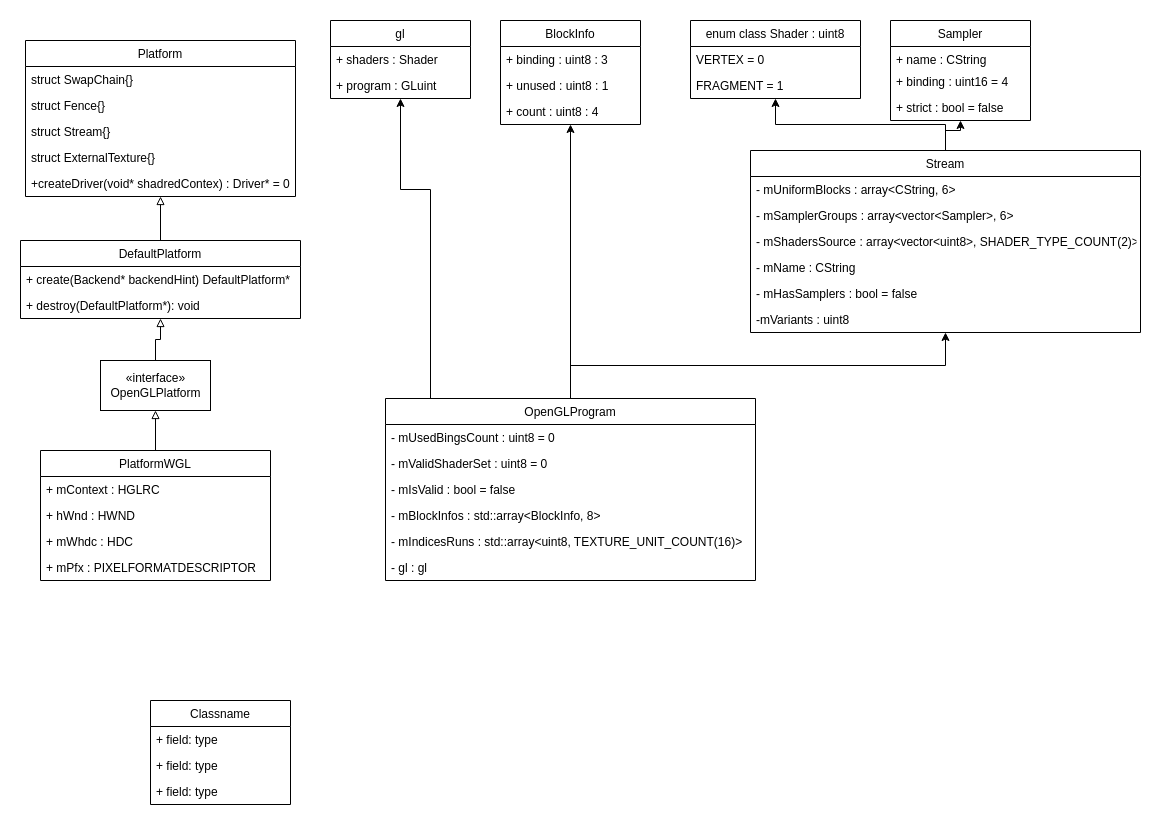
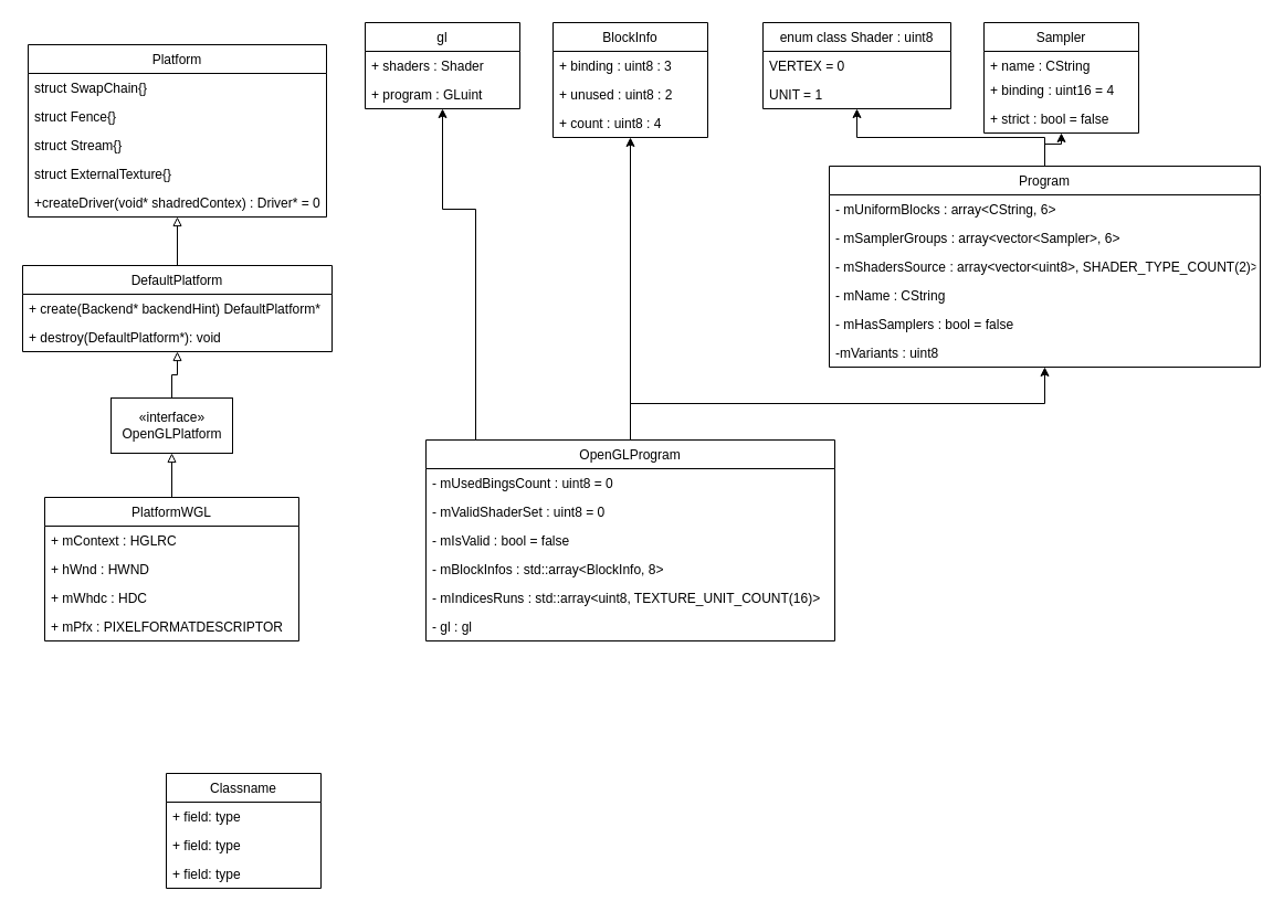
  <mxCell id="0" />
  <mxCell id="1" parent="0" />
  <mxCell id="2" value="Platform" style="swimlane;fontStyle=0;childLayout=stackLayout;horizontal=1;startSize=26;fillColor=none;horizontalStack=0;resizeParent=1;resizeParentMax=0;resizeLast=0;collapsible=1;marginBottom=0;" parent="1" vertex="1"><mxGeometry x="25" y="40" width="270" height="156" as="geometry" /></mxCell>
  <mxCell id="3" value="struct SwapChain{}" style="text;strokeColor=none;fillColor=none;align=left;verticalAlign=top;spacingLeft=4;spacingRight=4;overflow=hidden;rotatable=0;points=[[0,0.5],[1,0.5]];portConstraint=eastwest;" parent="2" vertex="1"><mxGeometry y="26" width="270" height="26" as="geometry" /></mxCell>
  <mxCell id="4" value="struct Fence{}" style="text;strokeColor=none;fillColor=none;align=left;verticalAlign=top;spacingLeft=4;spacingRight=4;overflow=hidden;rotatable=0;points=[[0,0.5],[1,0.5]];portConstraint=eastwest;" parent="2" vertex="1"><mxGeometry y="52" width="270" height="26" as="geometry" /></mxCell>
  <mxCell id="5" value="struct Stream{}" style="text;strokeColor=none;fillColor=none;align=left;verticalAlign=top;spacingLeft=4;spacingRight=4;overflow=hidden;rotatable=0;points=[[0,0.5],[1,0.5]];portConstraint=eastwest;" parent="2" vertex="1"><mxGeometry y="78" width="270" height="26" as="geometry" /></mxCell>
  <mxCell id="6" value="struct ExternalTexture{}" style="text;strokeColor=none;fillColor=none;align=left;verticalAlign=top;spacingLeft=4;spacingRight=4;overflow=hidden;rotatable=0;points=[[0,0.5],[1,0.5]];portConstraint=eastwest;" parent="2" vertex="1"><mxGeometry y="104" width="270" height="26" as="geometry" /></mxCell>
  <mxCell id="7" value="+createDriver(void* shadredContex) : Driver* = 0" style="text;strokeColor=none;fillColor=none;align=left;verticalAlign=top;spacingLeft=4;spacingRight=4;overflow=hidden;rotatable=0;points=[[0,0.5],[1,0.5]];portConstraint=eastwest;" parent="2" vertex="1"><mxGeometry y="130" width="270" height="26" as="geometry" /></mxCell>
  <mxCell id="8" style="edgeStyle=orthogonalEdgeStyle;rounded=0;orthogonalLoop=1;jettySize=auto;html=1;endArrow=block;endFill=0;" parent="1" source="9" target="2" edge="1"><mxGeometry relative="1" as="geometry" /></mxCell>
  <mxCell id="9" value="DefaultPlatform" style="swimlane;fontStyle=0;childLayout=stackLayout;horizontal=1;startSize=26;fillColor=none;horizontalStack=0;resizeParent=1;resizeParentMax=0;resizeLast=0;collapsible=1;marginBottom=0;" parent="1" vertex="1"><mxGeometry x="20" y="240" width="280" height="78" as="geometry" /></mxCell>
  <mxCell id="10" value="+ create(Backend* backendHint) DefaultPlatform*" style="text;strokeColor=none;fillColor=none;align=left;verticalAlign=top;spacingLeft=4;spacingRight=4;overflow=hidden;rotatable=0;points=[[0,0.5],[1,0.5]];portConstraint=eastwest;" parent="9" vertex="1"><mxGeometry y="26" width="280" height="26" as="geometry" /></mxCell>
  <mxCell id="11" value="+ destroy(DefaultPlatform*): void" style="text;strokeColor=none;fillColor=none;align=left;verticalAlign=top;spacingLeft=4;spacingRight=4;overflow=hidden;rotatable=0;points=[[0,0.5],[1,0.5]];portConstraint=eastwest;" parent="9" vertex="1"><mxGeometry y="52" width="280" height="26" as="geometry" /></mxCell>
  <mxCell id="12" style="edgeStyle=orthogonalEdgeStyle;rounded=0;orthogonalLoop=1;jettySize=auto;html=1;endArrow=block;endFill=0;" parent="1" source="13" target="9" edge="1"><mxGeometry relative="1" as="geometry" /></mxCell>
  <mxCell id="13" value="«interface»&lt;br&gt;OpenGLPlatform" style="html=1;" parent="1" vertex="1"><mxGeometry x="100" y="360" width="110" height="50" as="geometry" /></mxCell>
  <mxCell id="14" value="" style="edgeStyle=orthogonalEdgeStyle;rounded=0;orthogonalLoop=1;jettySize=auto;html=1;endArrow=block;endFill=0;" parent="1" source="15" target="13" edge="1"><mxGeometry relative="1" as="geometry" /></mxCell>
  <mxCell id="15" value="PlatformWGL" style="swimlane;fontStyle=0;childLayout=stackLayout;horizontal=1;startSize=26;fillColor=none;horizontalStack=0;resizeParent=1;resizeParentMax=0;resizeLast=0;collapsible=1;marginBottom=0;" parent="1" vertex="1"><mxGeometry x="40" y="450" width="230" height="130" as="geometry" /></mxCell>
  <mxCell id="16" value="+ mContext : HGLRC" style="text;strokeColor=none;fillColor=none;align=left;verticalAlign=top;spacingLeft=4;spacingRight=4;overflow=hidden;rotatable=0;points=[[0,0.5],[1,0.5]];portConstraint=eastwest;" parent="15" vertex="1"><mxGeometry y="26" width="230" height="26" as="geometry" /></mxCell>
  <mxCell id="17" value="+ hWnd : HWND" style="text;strokeColor=none;fillColor=none;align=left;verticalAlign=top;spacingLeft=4;spacingRight=4;overflow=hidden;rotatable=0;points=[[0,0.5],[1,0.5]];portConstraint=eastwest;" parent="15" vertex="1"><mxGeometry y="52" width="230" height="26" as="geometry" /></mxCell>
  <mxCell id="18" value="+ mWhdc : HDC" style="text;strokeColor=none;fillColor=none;align=left;verticalAlign=top;spacingLeft=4;spacingRight=4;overflow=hidden;rotatable=0;points=[[0,0.5],[1,0.5]];portConstraint=eastwest;" parent="15" vertex="1"><mxGeometry y="78" width="230" height="26" as="geometry" /></mxCell>
  <mxCell id="19" value="+ mPfx : PIXELFORMATDESCRIPTOR" style="text;strokeColor=none;fillColor=none;align=left;verticalAlign=top;spacingLeft=4;spacingRight=4;overflow=hidden;rotatable=0;points=[[0,0.5],[1,0.5]];portConstraint=eastwest;" parent="15" vertex="1"><mxGeometry y="104" width="230" height="26" as="geometry" /></mxCell>
  <mxCell id="20" style="edgeStyle=orthogonalEdgeStyle;rounded=0;orthogonalLoop=1;jettySize=auto;html=1;" edge="1" parent="1" source="23" target="30"><mxGeometry relative="1" as="geometry"><Array as="points"><mxPoint x="430" y="189" /><mxPoint x="400" y="189" /></Array></mxGeometry></mxCell>
  <mxCell id="21" style="edgeStyle=orthogonalEdgeStyle;rounded=0;orthogonalLoop=1;jettySize=auto;html=1;" edge="1" parent="1" source="23" target="33"><mxGeometry relative="1" as="geometry" /></mxCell>
  <mxCell id="22" style="edgeStyle=orthogonalEdgeStyle;rounded=0;orthogonalLoop=1;jettySize=auto;html=1;" edge="1" parent="1" source="23" target="43"><mxGeometry relative="1" as="geometry" /></mxCell>
  <mxCell id="23" value="OpenGLProgram" style="swimlane;fontStyle=0;childLayout=stackLayout;horizontal=1;startSize=26;fillColor=none;horizontalStack=0;resizeParent=1;resizeParentMax=0;resizeLast=0;collapsible=1;marginBottom=0;" vertex="1" parent="1"><mxGeometry x="385" y="398" width="370" height="182" as="geometry" /></mxCell>
  <mxCell id="24" value="- mUsedBingsCount : uint8 = 0" style="text;strokeColor=none;fillColor=none;align=left;verticalAlign=top;spacingLeft=4;spacingRight=4;overflow=hidden;rotatable=0;points=[[0,0.5],[1,0.5]];portConstraint=eastwest;" vertex="1" parent="23"><mxGeometry y="26" width="370" height="26" as="geometry" /></mxCell>
  <mxCell id="25" value="- mValidShaderSet : uint8 = 0" style="text;strokeColor=none;fillColor=none;align=left;verticalAlign=top;spacingLeft=4;spacingRight=4;overflow=hidden;rotatable=0;points=[[0,0.5],[1,0.5]];portConstraint=eastwest;" vertex="1" parent="23"><mxGeometry y="52" width="370" height="26" as="geometry" /></mxCell>
  <mxCell id="26" value="- mIsValid : bool = false" style="text;strokeColor=none;fillColor=none;align=left;verticalAlign=top;spacingLeft=4;spacingRight=4;overflow=hidden;rotatable=0;points=[[0,0.5],[1,0.5]];portConstraint=eastwest;" vertex="1" parent="23"><mxGeometry y="78" width="370" height="26" as="geometry" /></mxCell>
  <mxCell id="27" value="- mBlockInfos : std::array&lt;BlockInfo, 8&gt; " style="text;strokeColor=none;fillColor=none;align=left;verticalAlign=top;spacingLeft=4;spacingRight=4;overflow=hidden;rotatable=0;points=[[0,0.5],[1,0.5]];portConstraint=eastwest;" vertex="1" parent="23"><mxGeometry y="104" width="370" height="26" as="geometry" /></mxCell>
  <mxCell id="28" value="- mIndicesRuns : std::array&lt;uint8, TEXTURE_UNIT_COUNT(16)&gt;" style="text;strokeColor=none;fillColor=none;align=left;verticalAlign=top;spacingLeft=4;spacingRight=4;overflow=hidden;rotatable=0;points=[[0,0.5],[1,0.5]];portConstraint=eastwest;" vertex="1" parent="23"><mxGeometry y="130" width="370" height="26" as="geometry" /></mxCell>
  <mxCell id="29" value="- gl : gl" style="text;strokeColor=none;fillColor=none;align=left;verticalAlign=top;spacingLeft=4;spacingRight=4;overflow=hidden;rotatable=0;points=[[0,0.5],[1,0.5]];portConstraint=eastwest;" vertex="1" parent="23"><mxGeometry y="156" width="370" height="26" as="geometry" /></mxCell>
  <mxCell id="30" value="gl" style="swimlane;fontStyle=0;childLayout=stackLayout;horizontal=1;startSize=26;fillColor=none;horizontalStack=0;resizeParent=1;resizeParentMax=0;resizeLast=0;collapsible=1;marginBottom=0;" vertex="1" parent="1"><mxGeometry x="330" y="20" width="140" height="78" as="geometry" /></mxCell>
  <mxCell id="31" value="+ shaders : Shader" style="text;strokeColor=none;fillColor=none;align=left;verticalAlign=top;spacingLeft=4;spacingRight=4;overflow=hidden;rotatable=0;points=[[0,0.5],[1,0.5]];portConstraint=eastwest;" vertex="1" parent="30"><mxGeometry y="26" width="140" height="26" as="geometry" /></mxCell>
  <mxCell id="32" value="+ program : GLuint" style="text;strokeColor=none;fillColor=none;align=left;verticalAlign=top;spacingLeft=4;spacingRight=4;overflow=hidden;rotatable=0;points=[[0,0.5],[1,0.5]];portConstraint=eastwest;" vertex="1" parent="30"><mxGeometry y="52" width="140" height="26" as="geometry" /></mxCell>
  <mxCell id="33" value="BlockInfo" style="swimlane;fontStyle=0;childLayout=stackLayout;horizontal=1;startSize=26;fillColor=none;horizontalStack=0;resizeParent=1;resizeParentMax=0;resizeLast=0;collapsible=1;marginBottom=0;" vertex="1" parent="1"><mxGeometry x="500" y="20" width="140" height="104" as="geometry" /></mxCell>
  <mxCell id="34" value="+ binding : uint8 : 3" style="text;strokeColor=none;fillColor=none;align=left;verticalAlign=top;spacingLeft=4;spacingRight=4;overflow=hidden;rotatable=0;points=[[0,0.5],[1,0.5]];portConstraint=eastwest;" vertex="1" parent="33"><mxGeometry y="26" width="140" height="26" as="geometry" /></mxCell>
- <mxCell id="35" value="+ unused : uint8 : 1" style="text;strokeColor=none;fillColor=none;align=left;verticalAlign=top;spacingLeft=4;spacingRight=4;overflow=hidden;rotatable=0;points=[[0,0.5],[1,0.5]];portConstraint=eastwest;" vertex="1" parent="33"><mxGeometry y="52" width="140" height="26" as="geometry" /></mxCell>
+ <mxCell id="35" value="+ unused : uint8 : 2" style="text;strokeColor=none;fillColor=none;align=left;verticalAlign=top;spacingLeft=4;spacingRight=4;overflow=hidden;rotatable=0;points=[[0,0.5],[1,0.5]];portConstraint=eastwest;" vertex="1" parent="33"><mxGeometry y="52" width="140" height="26" as="geometry" /></mxCell>
  <mxCell id="36" value="+ count : uint8 : 4" style="text;strokeColor=none;fillColor=none;align=left;verticalAlign=top;spacingLeft=4;spacingRight=4;overflow=hidden;rotatable=0;points=[[0,0.5],[1,0.5]];portConstraint=eastwest;" vertex="1" parent="33"><mxGeometry y="78" width="140" height="26" as="geometry" /></mxCell>
  <mxCell id="37" value="Sampler" style="swimlane;fontStyle=0;childLayout=stackLayout;horizontal=1;startSize=26;fillColor=none;horizontalStack=0;resizeParent=1;resizeParentMax=0;resizeLast=0;collapsible=1;marginBottom=0;" vertex="1" parent="1"><mxGeometry x="890" y="20" width="140" height="100" as="geometry" /></mxCell>
  <mxCell id="38" value="+ name : CString" style="text;strokeColor=none;fillColor=none;align=left;verticalAlign=top;spacingLeft=4;spacingRight=4;overflow=hidden;rotatable=0;points=[[0,0.5],[1,0.5]];portConstraint=eastwest;" vertex="1" parent="37"><mxGeometry y="26" width="140" height="22" as="geometry" /></mxCell>
  <mxCell id="39" value="+ binding : uint16 = 4" style="text;strokeColor=none;fillColor=none;align=left;verticalAlign=top;spacingLeft=4;spacingRight=4;overflow=hidden;rotatable=0;points=[[0,0.5],[1,0.5]];portConstraint=eastwest;" vertex="1" parent="37"><mxGeometry y="48" width="140" height="26" as="geometry" /></mxCell>
  <mxCell id="40" value="+ strict : bool = false" style="text;strokeColor=none;fillColor=none;align=left;verticalAlign=top;spacingLeft=4;spacingRight=4;overflow=hidden;rotatable=0;points=[[0,0.5],[1,0.5]];portConstraint=eastwest;" vertex="1" parent="37"><mxGeometry y="74" width="140" height="26" as="geometry" /></mxCell>
  <mxCell id="41" style="edgeStyle=orthogonalEdgeStyle;rounded=0;orthogonalLoop=1;jettySize=auto;html=1;" edge="1" parent="1" source="43" target="50"><mxGeometry relative="1" as="geometry" /></mxCell>
  <mxCell id="42" style="edgeStyle=orthogonalEdgeStyle;rounded=0;orthogonalLoop=1;jettySize=auto;html=1;" edge="1" parent="1" source="43" target="37"><mxGeometry relative="1" as="geometry" /></mxCell>
- <mxCell id="43" value="Stream" style="swimlane;fontStyle=0;childLayout=stackLayout;horizontal=1;startSize=26;fillColor=none;horizontalStack=0;resizeParent=1;resizeParentMax=0;resizeLast=0;collapsible=1;marginBottom=0;" vertex="1" parent="1"><mxGeometry x="750" y="150" width="390" height="182" as="geometry" /></mxCell>
+ <mxCell id="43" value="Program" style="swimlane;fontStyle=0;childLayout=stackLayout;horizontal=1;startSize=26;fillColor=none;horizontalStack=0;resizeParent=1;resizeParentMax=0;resizeLast=0;collapsible=1;marginBottom=0;" vertex="1" parent="1"><mxGeometry x="750" y="150" width="390" height="182" as="geometry" /></mxCell>
  <mxCell id="44" value="- mUniformBlocks : array&lt;CString, 6&gt;" style="text;strokeColor=none;fillColor=none;align=left;verticalAlign=top;spacingLeft=4;spacingRight=4;overflow=hidden;rotatable=0;points=[[0,0.5],[1,0.5]];portConstraint=eastwest;" vertex="1" parent="43"><mxGeometry y="26" width="390" height="26" as="geometry" /></mxCell>
  <mxCell id="45" value="- mSamplerGroups : array&lt;vector&lt;Sampler&gt;, 6&gt;" style="text;strokeColor=none;fillColor=none;align=left;verticalAlign=top;spacingLeft=4;spacingRight=4;overflow=hidden;rotatable=0;points=[[0,0.5],[1,0.5]];portConstraint=eastwest;" vertex="1" parent="43"><mxGeometry y="52" width="390" height="26" as="geometry" /></mxCell>
  <mxCell id="46" value="- mShadersSource : array&lt;vector&lt;uint8&gt;, SHADER_TYPE_COUNT(2)&gt;" style="text;strokeColor=none;fillColor=none;align=left;verticalAlign=top;spacingLeft=4;spacingRight=4;overflow=hidden;rotatable=0;points=[[0,0.5],[1,0.5]];portConstraint=eastwest;" vertex="1" parent="43"><mxGeometry y="78" width="390" height="26" as="geometry" /></mxCell>
  <mxCell id="47" value="- mName : CString" style="text;strokeColor=none;fillColor=none;align=left;verticalAlign=top;spacingLeft=4;spacingRight=4;overflow=hidden;rotatable=0;points=[[0,0.5],[1,0.5]];portConstraint=eastwest;" vertex="1" parent="43"><mxGeometry y="104" width="390" height="26" as="geometry" /></mxCell>
  <mxCell id="48" value="- mHasSamplers : bool = false" style="text;strokeColor=none;fillColor=none;align=left;verticalAlign=top;spacingLeft=4;spacingRight=4;overflow=hidden;rotatable=0;points=[[0,0.5],[1,0.5]];portConstraint=eastwest;" vertex="1" parent="43"><mxGeometry y="130" width="390" height="26" as="geometry" /></mxCell>
  <mxCell id="49" value="-mVariants : uint8" style="text;strokeColor=none;fillColor=none;align=left;verticalAlign=top;spacingLeft=4;spacingRight=4;overflow=hidden;rotatable=0;points=[[0,0.5],[1,0.5]];portConstraint=eastwest;" vertex="1" parent="43"><mxGeometry y="156" width="390" height="26" as="geometry" /></mxCell>
  <mxCell id="50" value="enum class Shader : uint8" style="swimlane;fontStyle=0;childLayout=stackLayout;horizontal=1;startSize=26;fillColor=none;horizontalStack=0;resizeParent=1;resizeParentMax=0;resizeLast=0;collapsible=1;marginBottom=0;" vertex="1" parent="1"><mxGeometry x="690" y="20" width="170" height="78" as="geometry" /></mxCell>
  <mxCell id="51" value="VERTEX = 0" style="text;strokeColor=none;fillColor=none;align=left;verticalAlign=top;spacingLeft=4;spacingRight=4;overflow=hidden;rotatable=0;points=[[0,0.5],[1,0.5]];portConstraint=eastwest;" vertex="1" parent="50"><mxGeometry y="26" width="170" height="26" as="geometry" /></mxCell>
- <mxCell id="52" value="FRAGMENT = 1" style="text;strokeColor=none;fillColor=none;align=left;verticalAlign=top;spacingLeft=4;spacingRight=4;overflow=hidden;rotatable=0;points=[[0,0.5],[1,0.5]];portConstraint=eastwest;" vertex="1" parent="50"><mxGeometry y="52" width="170" height="26" as="geometry" /></mxCell>
+ <mxCell id="52" value="UNIT = 1" style="text;strokeColor=none;fillColor=none;align=left;verticalAlign=top;spacingLeft=4;spacingRight=4;overflow=hidden;rotatable=0;points=[[0,0.5],[1,0.5]];portConstraint=eastwest;" vertex="1" parent="50"><mxGeometry y="52" width="170" height="26" as="geometry" /></mxCell>
  <mxCell id="53" value="Classname" style="swimlane;fontStyle=0;childLayout=stackLayout;horizontal=1;startSize=26;fillColor=none;horizontalStack=0;resizeParent=1;resizeParentMax=0;resizeLast=0;collapsible=1;marginBottom=0;" vertex="1" parent="1"><mxGeometry x="150" y="700" width="140" height="104" as="geometry" /></mxCell>
  <mxCell id="54" value="+ field: type" style="text;strokeColor=none;fillColor=none;align=left;verticalAlign=top;spacingLeft=4;spacingRight=4;overflow=hidden;rotatable=0;points=[[0,0.5],[1,0.5]];portConstraint=eastwest;" vertex="1" parent="53"><mxGeometry y="26" width="140" height="26" as="geometry" /></mxCell>
  <mxCell id="55" value="+ field: type" style="text;strokeColor=none;fillColor=none;align=left;verticalAlign=top;spacingLeft=4;spacingRight=4;overflow=hidden;rotatable=0;points=[[0,0.5],[1,0.5]];portConstraint=eastwest;" vertex="1" parent="53"><mxGeometry y="52" width="140" height="26" as="geometry" /></mxCell>
  <mxCell id="56" value="+ field: type" style="text;strokeColor=none;fillColor=none;align=left;verticalAlign=top;spacingLeft=4;spacingRight=4;overflow=hidden;rotatable=0;points=[[0,0.5],[1,0.5]];portConstraint=eastwest;" vertex="1" parent="53"><mxGeometry y="78" width="140" height="26" as="geometry" /></mxCell>
